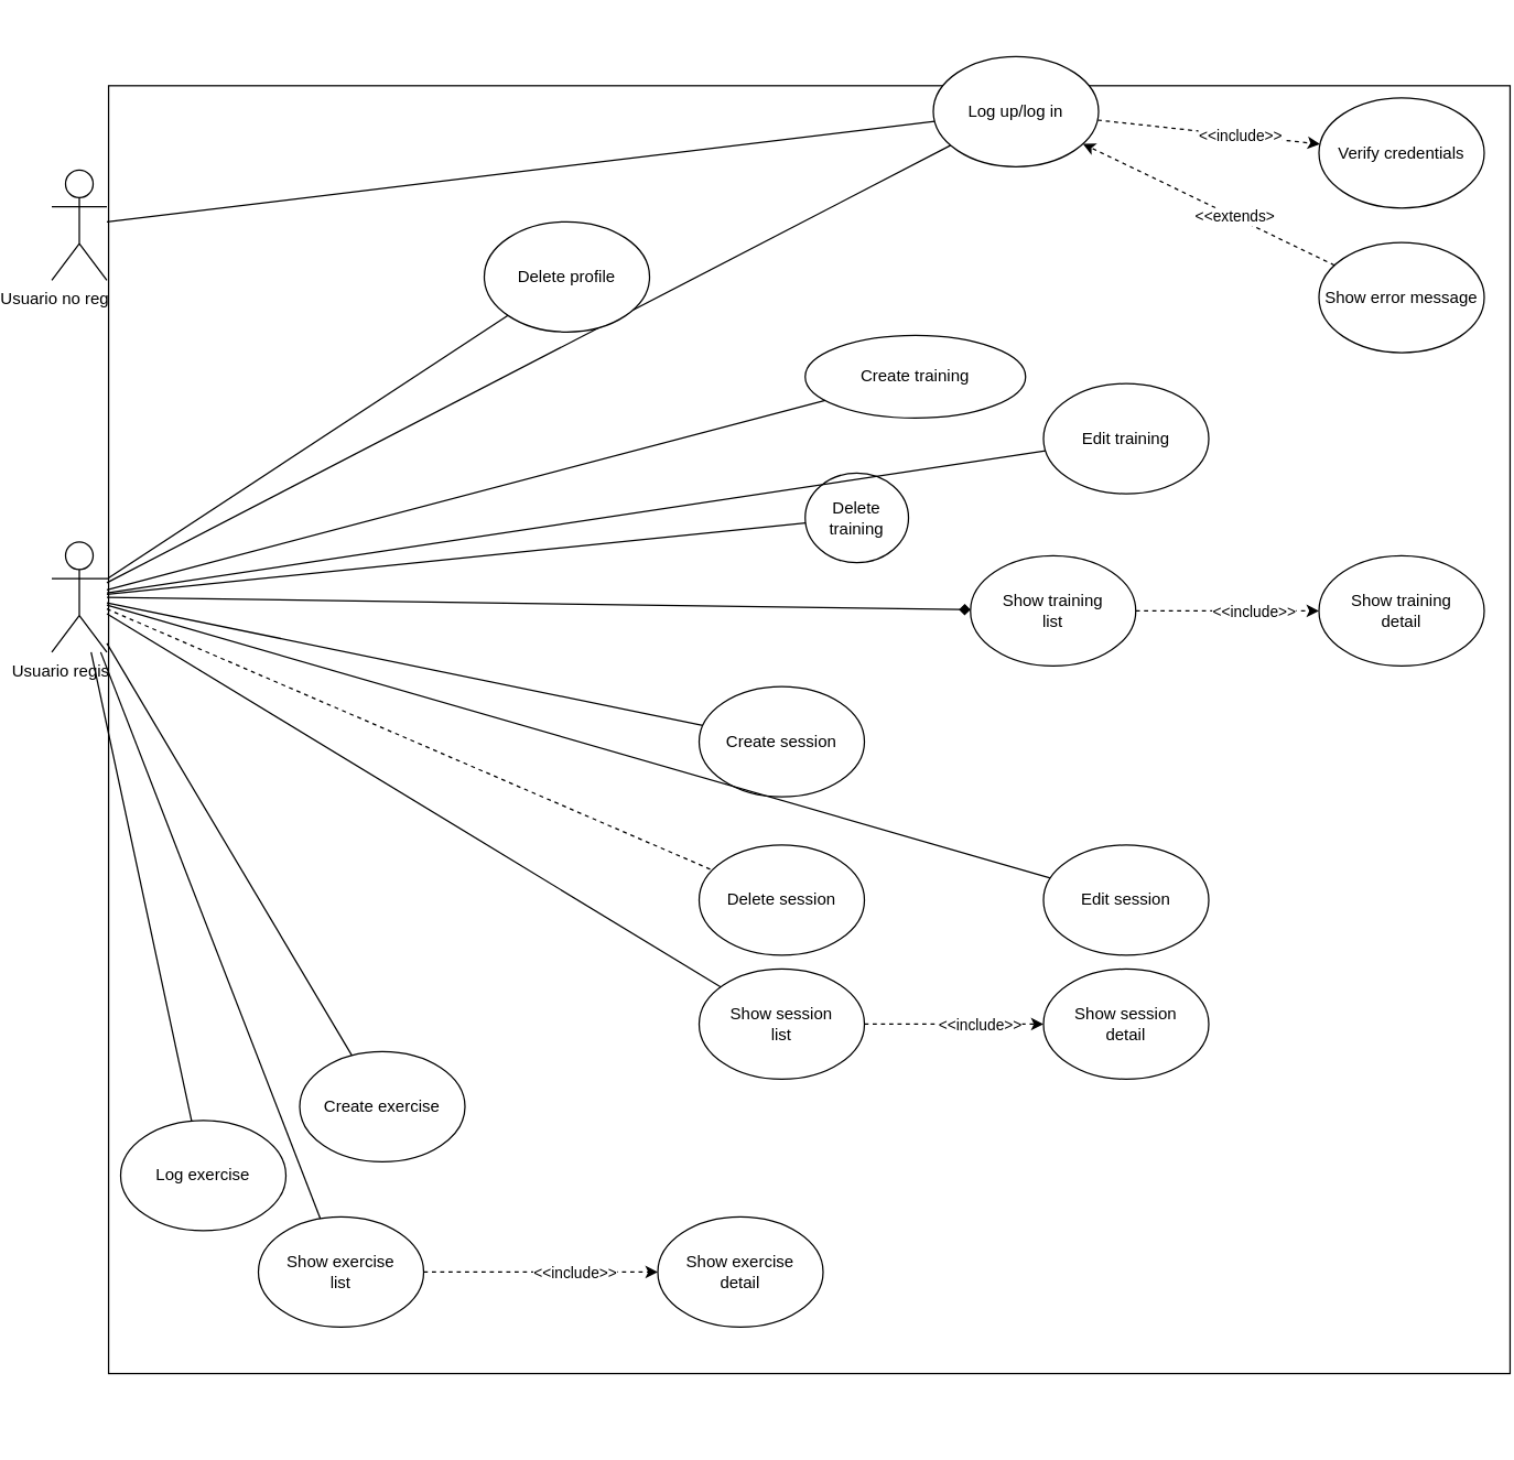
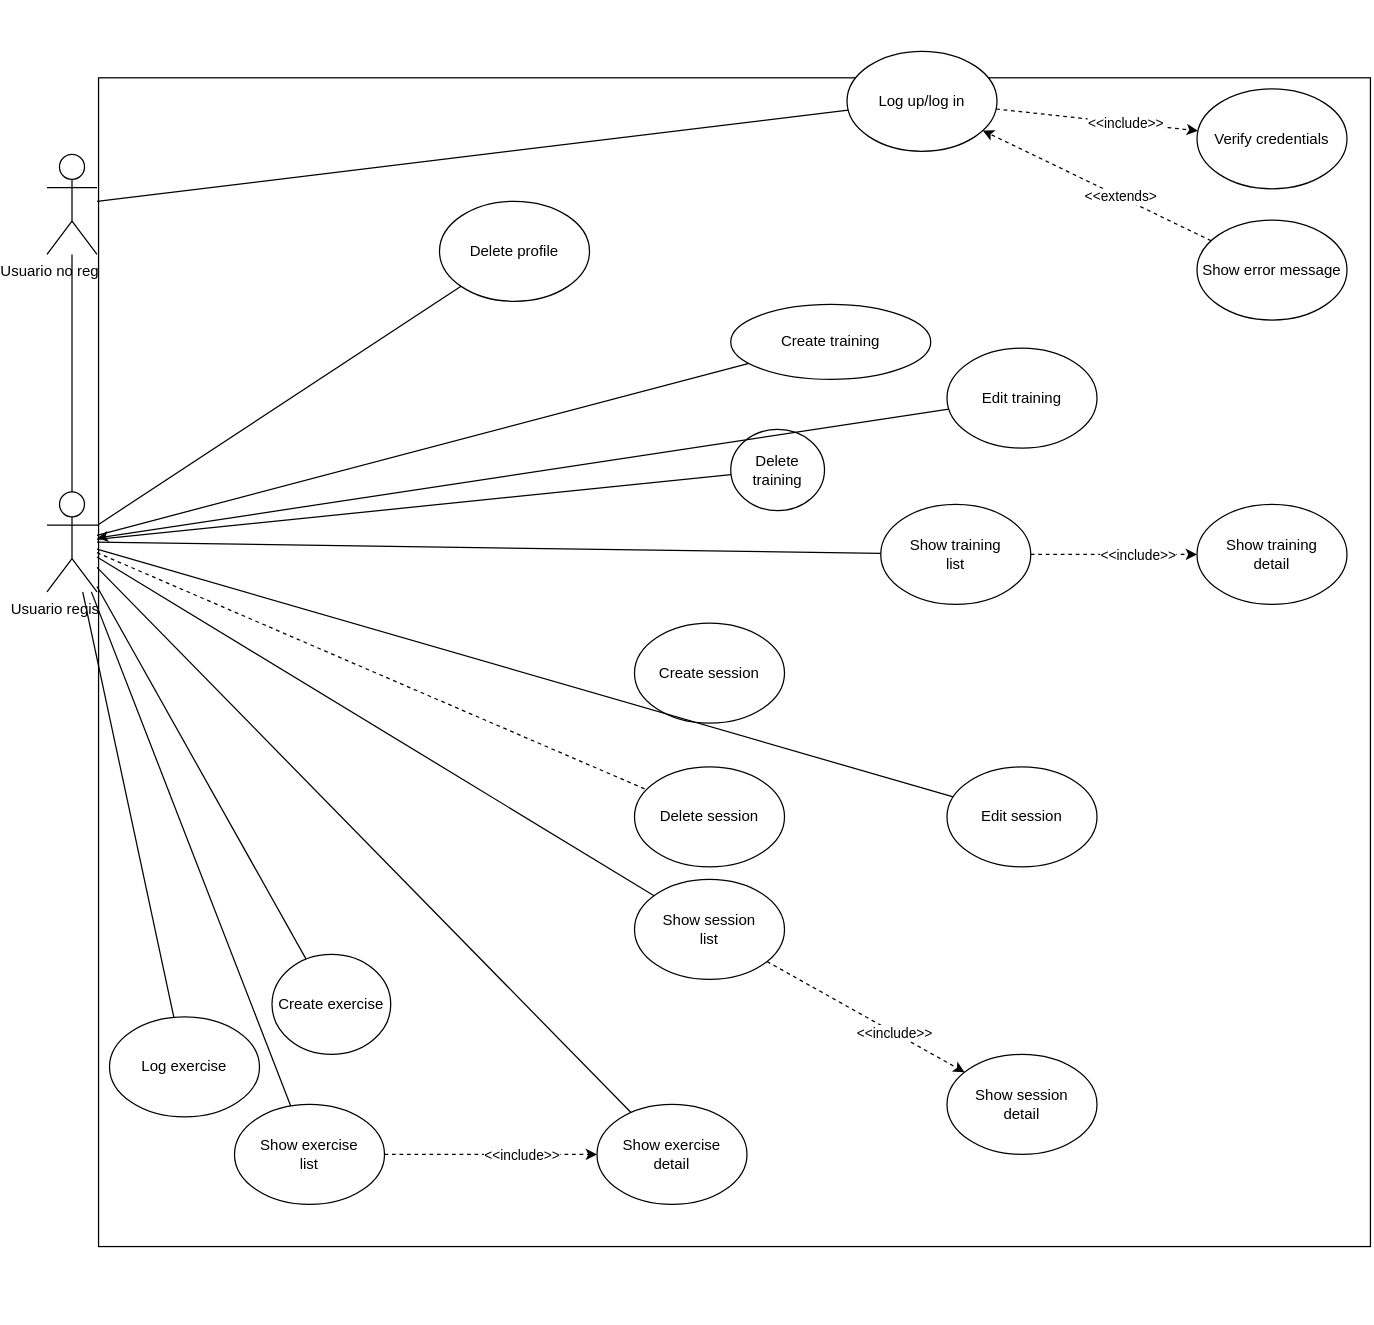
  <mxCell id="0" />
  <mxCell id="1" parent="0" />
  <mxCell id="2" value="Usuario no registrado" style="shape=umlActor;verticalLabelPosition=bottom;verticalAlign=top;html=1;outlineConnect=0;" parent="1" vertex="1"><mxGeometry x="20" y="123" width="40" height="80" as="geometry" /></mxCell>
  <mxCell id="3" value="Usuario registrado" style="shape=umlActor;verticalLabelPosition=bottom;verticalAlign=top;html=1;outlineConnect=0;" parent="1" vertex="1"><mxGeometry x="20" y="393" width="40" height="80" as="geometry" /></mxCell>
  <mxCell id="4" value="" style="rounded=0;whiteSpace=wrap;html=1;rotation=90;" parent="1" vertex="1"><mxGeometry x="102.5" y="20.5" width="935" height="1017.5" as="geometry" /></mxCell>
  <mxCell id="5" value="Log up/log in" style="ellipse;whiteSpace=wrap;html=1;" parent="1" vertex="1"><mxGeometry x="660" y="40.5" width="120" height="80" as="geometry" /></mxCell>
  <mxCell id="6" value="" style="endArrow=none;html=1;rounded=0;" parent="1" source="2" target="5" edge="1"><mxGeometry width="50" height="50" relative="1" as="geometry"><mxPoint x="0" y="733" as="sourcePoint" /><mxPoint x="50" y="683" as="targetPoint" /></mxGeometry></mxCell>
- <mxCell id="7" value="" style="endArrow=none;html=1;rounded=0;" parent="1" source="3" target="5" edge="1"><mxGeometry width="50" height="50" relative="1" as="geometry"><mxPoint x="-30" y="668" as="sourcePoint" /><mxPoint x="20" y="618" as="targetPoint" /></mxGeometry></mxCell>
+ <mxCell id="7" value="" style="endArrow=none;html=1;rounded=0;" parent="1" source="3" target="32" edge="1"><mxGeometry width="50" height="50" relative="1" as="geometry"><mxPoint x="-30" y="668" as="sourcePoint" /><mxPoint x="20" y="618" as="targetPoint" /></mxGeometry></mxCell>
  <mxCell id="8" value="Create training" style="ellipse;whiteSpace=wrap;html=1;" parent="1" vertex="1"><mxGeometry x="567" y="243" width="160" height="60" as="geometry" /></mxCell>
  <mxCell id="9" value="Edit training" style="ellipse;whiteSpace=wrap;html=1;" parent="1" vertex="1"><mxGeometry x="740" y="278" width="120" height="80" as="geometry" /></mxCell>
  <mxCell id="10" value="Delete training" style="ellipse;whiteSpace=wrap;html=1;" parent="1" vertex="1"><mxGeometry x="567" y="343" width="75" height="65" as="geometry" /></mxCell>
  <mxCell id="11" value="Verify credentials" style="ellipse;whiteSpace=wrap;html=1;" parent="1" vertex="1"><mxGeometry x="940" y="70.5" width="120" height="80" as="geometry" /></mxCell>
  <mxCell id="12" value="Show error message" style="ellipse;whiteSpace=wrap;html=1;" parent="1" vertex="1"><mxGeometry x="940" y="175.5" width="120" height="80" as="geometry" /></mxCell>
  <mxCell id="13" value="" style="endArrow=classic;html=1;rounded=0;dashed=1;" parent="1" source="5" target="11" edge="1"><mxGeometry width="50" height="50" relative="1" as="geometry"><mxPoint x="400" y="823" as="sourcePoint" /><mxPoint x="450" y="773" as="targetPoint" /></mxGeometry></mxCell>
  <mxCell id="14" value="&amp;lt;&amp;lt;include&amp;gt;&amp;gt;" style="edgeLabel;html=1;align=center;verticalAlign=middle;resizable=0;points=[];" parent="13" vertex="1" connectable="0"><mxGeometry x="0.283" relative="1" as="geometry"><mxPoint as="offset" /></mxGeometry></mxCell>
  <mxCell id="15" value="" style="endArrow=classic;html=1;rounded=0;dashed=1;" parent="1" source="12" target="5" edge="1"><mxGeometry width="50" height="50" relative="1" as="geometry"><mxPoint x="290.004" y="782.997" as="sourcePoint" /><mxPoint x="539.971" y="856.077" as="targetPoint" /></mxGeometry></mxCell>
  <mxCell id="16" value="&amp;lt;&amp;lt;extends&amp;gt;" style="edgeLabel;html=1;align=center;verticalAlign=middle;resizable=0;points=[];" parent="15" vertex="1" connectable="0"><mxGeometry x="-0.206" y="-1" relative="1" as="geometry"><mxPoint as="offset" /></mxGeometry></mxCell>
  <mxCell id="17" value="" style="endArrow=none;html=1;rounded=0;" parent="1" source="3" target="10" edge="1"><mxGeometry width="50" height="50" relative="1" as="geometry"><mxPoint x="100" y="853" as="sourcePoint" /><mxPoint x="150" y="803" as="targetPoint" /></mxGeometry></mxCell>
- <mxCell id="18" value="" style="endArrow=none;html=1;rounded=0;" parent="1" source="9" target="3" edge="1"><mxGeometry width="50" height="50" relative="1" as="geometry"><mxPoint x="110" y="863" as="sourcePoint" /><mxPoint x="160" y="813" as="targetPoint" /></mxGeometry></mxCell>
+ <mxCell id="18" value="" style="endArrow=classic;html=1;rounded=0;" parent="1" source="9" target="3" edge="1"><mxGeometry width="50" height="50" relative="1" as="geometry"><mxPoint x="110" y="863" as="sourcePoint" /><mxPoint x="160" y="813" as="targetPoint" /></mxGeometry></mxCell>
  <mxCell id="19" value="" style="endArrow=none;html=1;rounded=0;" parent="1" source="3" target="8" edge="1"><mxGeometry width="50" height="50" relative="1" as="geometry"><mxPoint x="110" y="863" as="sourcePoint" /><mxPoint x="160" y="813" as="targetPoint" /></mxGeometry></mxCell>
  <mxCell id="20" value="Show training&lt;div&gt;detail&lt;/div&gt;" style="ellipse;whiteSpace=wrap;html=1;" vertex="1" parent="1"><mxGeometry x="940" y="403" width="120" height="80" as="geometry" /></mxCell>
  <mxCell id="21" value="Show training&lt;div&gt;list&lt;/div&gt;" style="ellipse;whiteSpace=wrap;html=1;" vertex="1" parent="1"><mxGeometry x="687" y="403" width="120" height="80" as="geometry" /></mxCell>
- <mxCell id="22" value="" style="endArrow=diamond;html=1;rounded=0;" edge="1" parent="1" source="3" target="21"><mxGeometry width="50" height="50" relative="1" as="geometry"><mxPoint x="340" y="513" as="sourcePoint" /><mxPoint x="890" y="470" as="targetPoint" /></mxGeometry></mxCell>
+ <mxCell id="22" value="" style="endArrow=none;html=1;rounded=0;" edge="1" parent="1" source="3" target="21"><mxGeometry width="50" height="50" relative="1" as="geometry"><mxPoint x="340" y="513" as="sourcePoint" /><mxPoint x="890" y="470" as="targetPoint" /></mxGeometry></mxCell>
  <mxCell id="23" value="" style="endArrow=classic;html=1;rounded=0;dashed=1;" edge="1" parent="1" source="21" target="20"><mxGeometry width="50" height="50" relative="1" as="geometry"><mxPoint x="698" y="538" as="sourcePoint" /><mxPoint x="860" y="517" as="targetPoint" /></mxGeometry></mxCell>
  <mxCell id="24" value="&amp;lt;&amp;lt;include&amp;gt;&amp;gt;" style="edgeLabel;html=1;align=center;verticalAlign=middle;resizable=0;points=[];" vertex="1" connectable="0" parent="23"><mxGeometry x="0.283" relative="1" as="geometry"><mxPoint as="offset" /></mxGeometry></mxCell>
  <mxCell id="25" value="Create session" style="ellipse;whiteSpace=wrap;html=1;" vertex="1" parent="1"><mxGeometry x="490" y="498" width="120" height="80" as="geometry" /></mxCell>
  <mxCell id="26" value="Edit session" style="ellipse;whiteSpace=wrap;html=1;" vertex="1" parent="1"><mxGeometry x="740" y="613" width="120" height="80" as="geometry" /></mxCell>
  <mxCell id="27" value="Delete session" style="ellipse;whiteSpace=wrap;html=1;" vertex="1" parent="1"><mxGeometry x="490" y="613" width="120" height="80" as="geometry" /></mxCell>
- <mxCell id="28" value="Show session&lt;div&gt;detail&lt;/div&gt;" style="ellipse;whiteSpace=wrap;html=1;" vertex="1" parent="1"><mxGeometry x="740" y="703" width="120" height="80" as="geometry" /></mxCell>
+ <mxCell id="28" value="Show session&lt;div&gt;detail&lt;/div&gt;" style="ellipse;whiteSpace=wrap;html=1;" vertex="1" parent="1"><mxGeometry x="740" y="843" width="120" height="80" as="geometry" /></mxCell>
  <mxCell id="29" value="Show session&lt;div&gt;list&lt;/div&gt;" style="ellipse;whiteSpace=wrap;html=1;" vertex="1" parent="1"><mxGeometry x="490" y="703" width="120" height="80" as="geometry" /></mxCell>
- <mxCell id="30" value="Create exercise" style="ellipse;whiteSpace=wrap;html=1;" vertex="1" parent="1"><mxGeometry x="200" y="763" width="120" height="80" as="geometry" /></mxCell>
+ <mxCell id="30" value="Create exercise" style="ellipse;whiteSpace=wrap;html=1;" vertex="1" parent="1"><mxGeometry x="200" y="763" width="95" height="80" as="geometry" /></mxCell>
  <mxCell id="31" value="Log exercise" style="ellipse;whiteSpace=wrap;html=1;" vertex="1" parent="1"><mxGeometry x="70" y="813" width="120" height="80" as="geometry" /></mxCell>
  <mxCell id="32" value="Show exercise&lt;div&gt;detail&lt;/div&gt;" style="ellipse;whiteSpace=wrap;html=1;" vertex="1" parent="1"><mxGeometry x="460" y="883" width="120" height="80" as="geometry" /></mxCell>
  <mxCell id="33" value="Show exercise&lt;div&gt;list&lt;/div&gt;" style="ellipse;whiteSpace=wrap;html=1;" vertex="1" parent="1"><mxGeometry x="170" y="883" width="120" height="80" as="geometry" /></mxCell>
  <mxCell id="34" value="Delete profile" style="ellipse;whiteSpace=wrap;html=1;" vertex="1" parent="1"><mxGeometry x="334" y="160.5" width="120" height="80" as="geometry" /></mxCell>
  <mxCell id="35" value="" style="endArrow=none;html=1;rounded=0;" edge="1" parent="1" source="3" target="34"><mxGeometry width="50" height="50" relative="1" as="geometry"><mxPoint x="102.5" y="583" as="sourcePoint" /><mxPoint x="713.5" y="293" as="targetPoint" /></mxGeometry></mxCell>
- <mxCell id="36" value="" style="endArrow=none;html=1;rounded=0;" edge="1" parent="1" source="3" target="25"><mxGeometry width="50" height="50" relative="1" as="geometry"><mxPoint x="90" y="454" as="sourcePoint" /><mxPoint x="701" y="164" as="targetPoint" /></mxGeometry></mxCell>
+ <mxCell id="36" value="" style="endArrow=none;html=1;rounded=0;" edge="1" parent="1" source="3" target="2"><mxGeometry width="50" height="50" relative="1" as="geometry"><mxPoint x="90" y="454" as="sourcePoint" /><mxPoint x="701" y="164" as="targetPoint" /></mxGeometry></mxCell>
  <mxCell id="37" value="" style="endArrow=none;html=1;rounded=0;" edge="1" parent="1" source="3" target="26"><mxGeometry width="50" height="50" relative="1" as="geometry"><mxPoint x="100" y="464" as="sourcePoint" /><mxPoint x="711" y="174" as="targetPoint" /></mxGeometry></mxCell>
  <mxCell id="38" value="" style="endArrow=none;html=1;rounded=0;dashed=1;" edge="1" parent="1" source="3" target="27"><mxGeometry width="50" height="50" relative="1" as="geometry"><mxPoint x="110" y="474" as="sourcePoint" /><mxPoint x="721" y="184" as="targetPoint" /></mxGeometry></mxCell>
  <mxCell id="39" value="" style="endArrow=none;html=1;rounded=0;" edge="1" parent="1" source="3" target="29"><mxGeometry width="50" height="50" relative="1" as="geometry"><mxPoint x="120" y="484" as="sourcePoint" /><mxPoint x="731" y="194" as="targetPoint" /></mxGeometry></mxCell>
  <mxCell id="40" value="" style="endArrow=none;html=1;rounded=0;" edge="1" parent="1" source="3" target="30"><mxGeometry width="50" height="50" relative="1" as="geometry"><mxPoint x="130" y="494" as="sourcePoint" /><mxPoint x="741" y="204" as="targetPoint" /></mxGeometry></mxCell>
  <mxCell id="41" value="" style="endArrow=none;html=1;rounded=0;" edge="1" parent="1" source="3" target="33"><mxGeometry width="50" height="50" relative="1" as="geometry"><mxPoint x="150" y="514" as="sourcePoint" /><mxPoint x="761" y="224" as="targetPoint" /></mxGeometry></mxCell>
  <mxCell id="42" value="" style="endArrow=none;html=1;rounded=0;" edge="1" parent="1" source="3" target="31"><mxGeometry width="50" height="50" relative="1" as="geometry"><mxPoint x="160" y="524" as="sourcePoint" /><mxPoint x="771" y="234" as="targetPoint" /></mxGeometry></mxCell>
  <mxCell id="43" value="" style="endArrow=classic;html=1;rounded=0;dashed=1;" edge="1" parent="1" source="29" target="28"><mxGeometry width="50" height="50" relative="1" as="geometry"><mxPoint x="868" y="342" as="sourcePoint" /><mxPoint x="953" y="324" as="targetPoint" /></mxGeometry></mxCell>
  <mxCell id="44" value="&amp;lt;&amp;lt;include&amp;gt;&amp;gt;" style="edgeLabel;html=1;align=center;verticalAlign=middle;resizable=0;points=[];" vertex="1" connectable="0" parent="43"><mxGeometry x="0.283" relative="1" as="geometry"><mxPoint as="offset" /></mxGeometry></mxCell>
  <mxCell id="45" value="" style="endArrow=classic;html=1;rounded=0;dashed=1;" edge="1" parent="1" source="33" target="32"><mxGeometry width="50" height="50" relative="1" as="geometry"><mxPoint x="878" y="352" as="sourcePoint" /><mxPoint x="963" y="334" as="targetPoint" /></mxGeometry></mxCell>
  <mxCell id="46" value="&amp;lt;&amp;lt;include&amp;gt;&amp;gt;" style="edgeLabel;html=1;align=center;verticalAlign=middle;resizable=0;points=[];" vertex="1" connectable="0" parent="45"><mxGeometry x="0.283" relative="1" as="geometry"><mxPoint as="offset" /></mxGeometry></mxCell>
